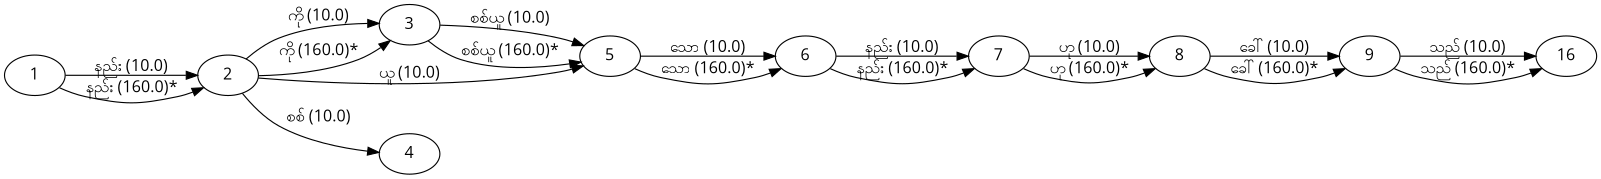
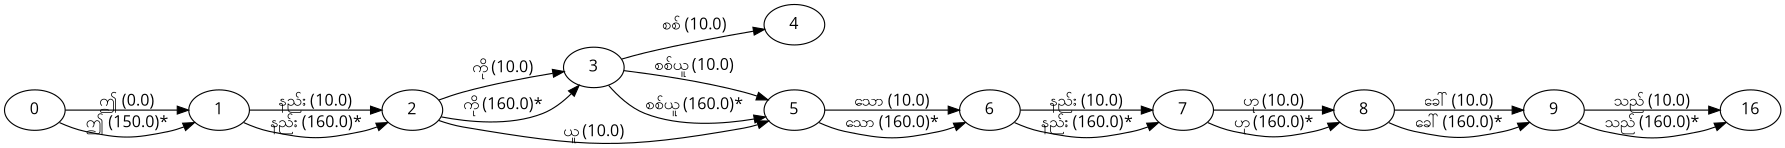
  digraph {
    fontname="Open Sans"
    rankdir=LR
    node [fontname="Open Sans"]
    edge [fontname="Open Sans"]
+   0
    1
    2
    3
    5
    4
    6
    7
    8
    9
    n11 [label=16]
+   0 -> 1 [label="ဤ (0.0)"]
+   0 -> 1 [label="ဤ (150.0)*"]
    1 -> 2 [label="နည်း (10.0)"]
    1 -> 2 [label="နည်း (160.0)*"]
    2 -> 3 [label="ကို (10.0)"]
    2 -> 3 [label="ကို (160.0)*"]
    2 -> 5 [label="ယူ (10.0)"]
    3 -> 5 [label="စစ်ယူ (10.0)"]
    3 -> 5 [label="စစ်ယူ (160.0)*"]
-   2 -> 4 [label="စစ် (10.0)"]
+   3 -> 4 [label="စစ် (10.0)"]
    5 -> 6 [label="သော (10.0)"]
    5 -> 6 [label="သော (160.0)*"]
    6 -> 7 [label="နည်း (10.0)"]
    6 -> 7 [label="နည်း (160.0)*"]
    7 -> 8 [label="ဟု (10.0)"]
    7 -> 8 [label="ဟု (160.0)*"]
    8 -> 9 [label="ခေါ် (10.0)"]
    8 -> 9 [label="ခေါ် (160.0)*"]
    9 -> n11 [label="သည် (10.0)"]
    9 -> n11 [label="သည် (160.0)*"]
  }
